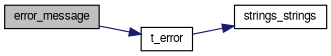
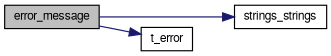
  digraph {
    rankdir=LR
    node [color=black fontname=FreeSans fontsize=10 shape=record]
    edge [color=midnightblue fontname=FreeSans fontsize=10 labelfontname=FreeSans labelfontsize=10 style=solid]
    n1 [fillcolor=grey75 fontcolor=black height=0.2 label=error_message style=filled width=0.4]
    n2 [height=0.2 label=strings_strings width=0.4]
    n3 [height=0.2 label=t_error width=0.4]
-   n3 -> n2
+   n1 -> n2
    n1 -> n3
  }
